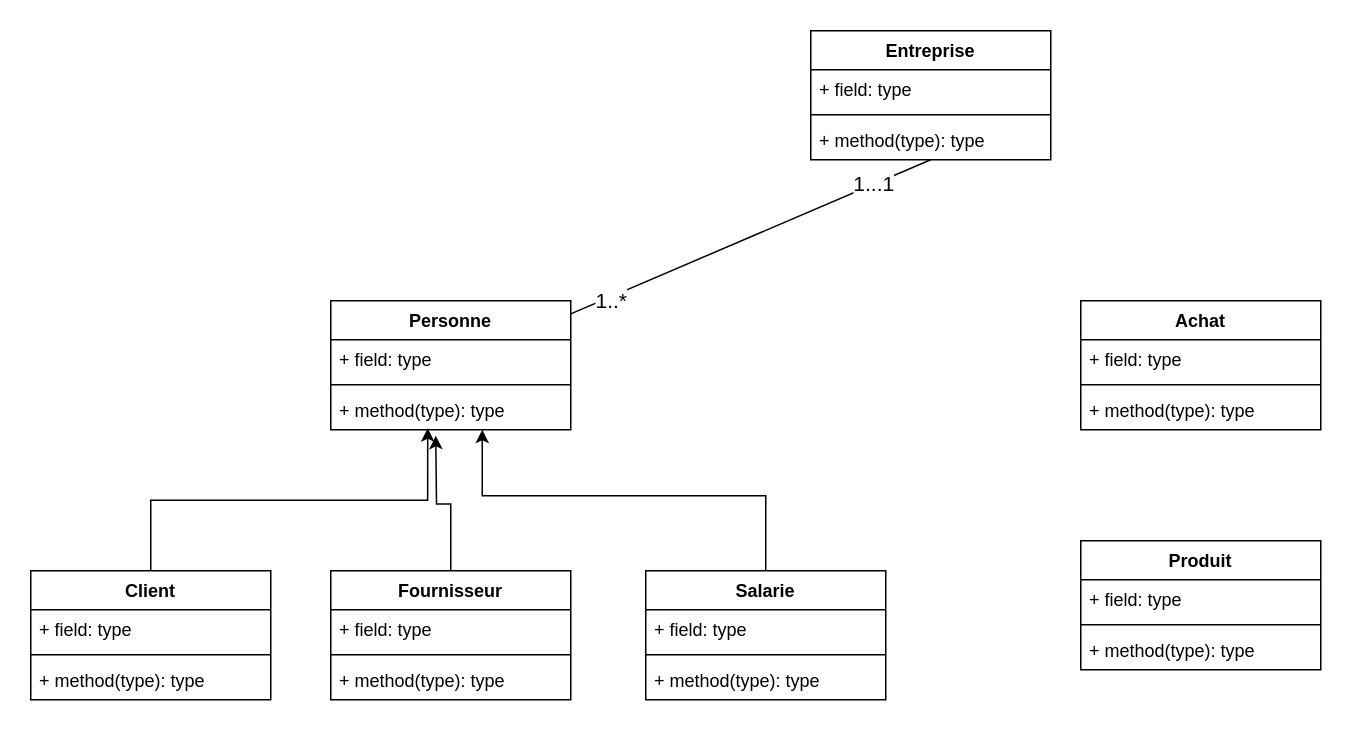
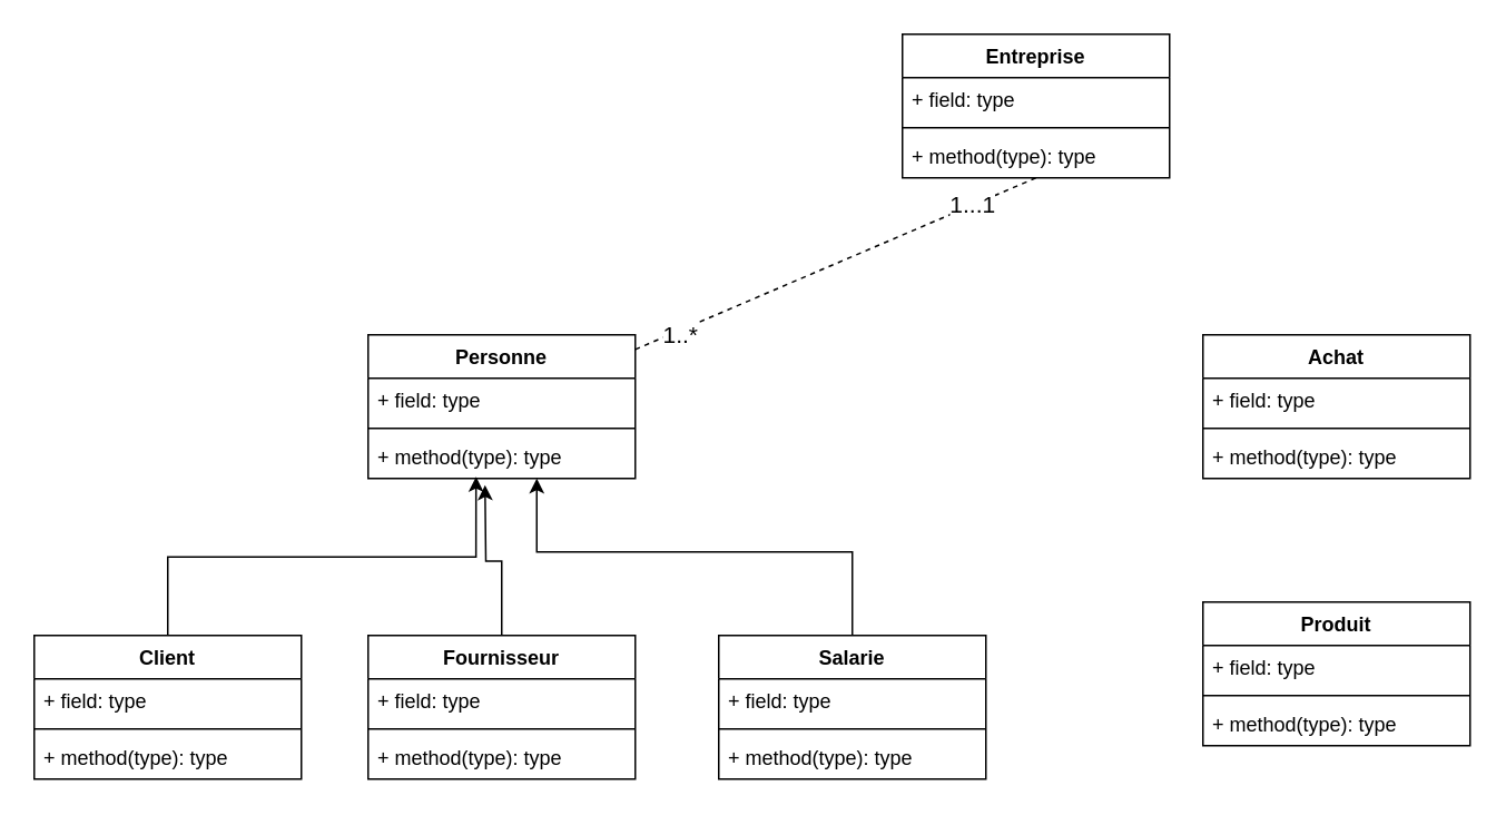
  <mxCell id="0" />
  <mxCell id="1" parent="0" />
- <mxCell id="2" style="rounded=0;orthogonalLoop=1;jettySize=auto;html=1;entryX=0.5;entryY=1;entryDx=0;entryDy=0;endArrow=none;endFill=0;" edge="1" parent="1" source="5" target="24"><mxGeometry relative="1" as="geometry" /></mxCell>
+ <mxCell id="2" style="rounded=0;orthogonalLoop=1;jettySize=auto;html=1;entryX=0.5;entryY=1;entryDx=0;entryDy=0;endArrow=none;endFill=0;dashed=1;" edge="1" parent="1" source="5" target="24"><mxGeometry relative="1" as="geometry" /></mxCell>
  <mxCell id="3" value="&lt;font style=&quot;font-size: 14px;&quot;&gt;1..*&lt;/font&gt;" style="edgeLabel;html=1;align=center;verticalAlign=middle;resizable=0;points=[];fontSize=14;" vertex="1" connectable="0" parent="2"><mxGeometry x="-0.779" y="-2" relative="1" as="geometry"><mxPoint x="-1" as="offset" /></mxGeometry></mxCell>
  <mxCell id="4" value="&lt;font style=&quot;font-size: 14px;&quot;&gt;1...1&lt;/font&gt;" style="edgeLabel;html=1;align=center;verticalAlign=middle;resizable=0;points=[];" vertex="1" connectable="0" parent="2"><mxGeometry x="0.68" y="1" relative="1" as="geometry"><mxPoint x="1" as="offset" /></mxGeometry></mxCell>
  <mxCell id="5" value="Personne" style="swimlane;fontStyle=1;align=center;verticalAlign=top;childLayout=stackLayout;horizontal=1;startSize=26;horizontalStack=0;resizeParent=1;resizeParentMax=0;resizeLast=0;collapsible=1;marginBottom=0;whiteSpace=wrap;html=1;" vertex="1" parent="1"><mxGeometry x="220" y="200" width="160" height="86" as="geometry" /></mxCell>
  <mxCell id="6" value="+ field: type" style="text;strokeColor=none;fillColor=none;align=left;verticalAlign=top;spacingLeft=4;spacingRight=4;overflow=hidden;rotatable=0;points=[[0,0.5],[1,0.5]];portConstraint=eastwest;whiteSpace=wrap;html=1;" vertex="1" parent="5"><mxGeometry y="26" width="160" height="26" as="geometry" /></mxCell>
  <mxCell id="7" value="" style="line;strokeWidth=1;fillColor=none;align=left;verticalAlign=middle;spacingTop=-1;spacingLeft=3;spacingRight=3;rotatable=0;labelPosition=right;points=[];portConstraint=eastwest;strokeColor=inherit;" vertex="1" parent="5"><mxGeometry y="52" width="160" height="8" as="geometry" /></mxCell>
  <mxCell id="8" value="+ method(type): type" style="text;strokeColor=none;fillColor=none;align=left;verticalAlign=top;spacingLeft=4;spacingRight=4;overflow=hidden;rotatable=0;points=[[0,0.5],[1,0.5]];portConstraint=eastwest;whiteSpace=wrap;html=1;" vertex="1" parent="5"><mxGeometry y="60" width="160" height="26" as="geometry" /></mxCell>
  <mxCell id="9" style="edgeStyle=orthogonalEdgeStyle;rounded=0;orthogonalLoop=1;jettySize=auto;html=1;" edge="1" parent="1" source="10" target="8"><mxGeometry relative="1" as="geometry"><mxPoint x="320" y="300" as="targetPoint" /><Array as="points"><mxPoint x="510" y="330" /><mxPoint x="321" y="330" /></Array></mxGeometry></mxCell>
  <mxCell id="10" value="Salarie" style="swimlane;fontStyle=1;align=center;verticalAlign=top;childLayout=stackLayout;horizontal=1;startSize=26;horizontalStack=0;resizeParent=1;resizeParentMax=0;resizeLast=0;collapsible=1;marginBottom=0;whiteSpace=wrap;html=1;" vertex="1" parent="1"><mxGeometry x="430" y="380" width="160" height="86" as="geometry" /></mxCell>
  <mxCell id="11" value="+ field: type" style="text;strokeColor=none;fillColor=none;align=left;verticalAlign=top;spacingLeft=4;spacingRight=4;overflow=hidden;rotatable=0;points=[[0,0.5],[1,0.5]];portConstraint=eastwest;whiteSpace=wrap;html=1;" vertex="1" parent="10"><mxGeometry y="26" width="160" height="26" as="geometry" /></mxCell>
  <mxCell id="12" value="" style="line;strokeWidth=1;fillColor=none;align=left;verticalAlign=middle;spacingTop=-1;spacingLeft=3;spacingRight=3;rotatable=0;labelPosition=right;points=[];portConstraint=eastwest;strokeColor=inherit;" vertex="1" parent="10"><mxGeometry y="52" width="160" height="8" as="geometry" /></mxCell>
  <mxCell id="13" value="+ method(type): type" style="text;strokeColor=none;fillColor=none;align=left;verticalAlign=top;spacingLeft=4;spacingRight=4;overflow=hidden;rotatable=0;points=[[0,0.5],[1,0.5]];portConstraint=eastwest;whiteSpace=wrap;html=1;" vertex="1" parent="10"><mxGeometry y="60" width="160" height="26" as="geometry" /></mxCell>
  <mxCell id="14" style="edgeStyle=orthogonalEdgeStyle;rounded=0;orthogonalLoop=1;jettySize=auto;html=1;" edge="1" parent="1" source="15"><mxGeometry relative="1" as="geometry"><mxPoint x="290" y="290" as="targetPoint" /></mxGeometry></mxCell>
  <mxCell id="15" value="Fournisseur" style="swimlane;fontStyle=1;align=center;verticalAlign=top;childLayout=stackLayout;horizontal=1;startSize=26;horizontalStack=0;resizeParent=1;resizeParentMax=0;resizeLast=0;collapsible=1;marginBottom=0;whiteSpace=wrap;html=1;" vertex="1" parent="1"><mxGeometry x="220" y="380" width="160" height="86" as="geometry" /></mxCell>
  <mxCell id="16" value="+ field: type" style="text;strokeColor=none;fillColor=none;align=left;verticalAlign=top;spacingLeft=4;spacingRight=4;overflow=hidden;rotatable=0;points=[[0,0.5],[1,0.5]];portConstraint=eastwest;whiteSpace=wrap;html=1;" vertex="1" parent="15"><mxGeometry y="26" width="160" height="26" as="geometry" /></mxCell>
  <mxCell id="17" value="" style="line;strokeWidth=1;fillColor=none;align=left;verticalAlign=middle;spacingTop=-1;spacingLeft=3;spacingRight=3;rotatable=0;labelPosition=right;points=[];portConstraint=eastwest;strokeColor=inherit;" vertex="1" parent="15"><mxGeometry y="52" width="160" height="8" as="geometry" /></mxCell>
  <mxCell id="18" value="+ method(type): type" style="text;strokeColor=none;fillColor=none;align=left;verticalAlign=top;spacingLeft=4;spacingRight=4;overflow=hidden;rotatable=0;points=[[0,0.5],[1,0.5]];portConstraint=eastwest;whiteSpace=wrap;html=1;" vertex="1" parent="15"><mxGeometry y="60" width="160" height="26" as="geometry" /></mxCell>
  <mxCell id="19" style="edgeStyle=orthogonalEdgeStyle;rounded=0;orthogonalLoop=1;jettySize=auto;html=1;entryX=0.404;entryY=0.962;entryDx=0;entryDy=0;entryPerimeter=0;" edge="1" parent="1" source="20" target="8"><mxGeometry relative="1" as="geometry"><mxPoint x="140" y="280" as="targetPoint" /></mxGeometry></mxCell>
  <mxCell id="20" value="Client" style="swimlane;fontStyle=1;align=center;verticalAlign=top;childLayout=stackLayout;horizontal=1;startSize=26;horizontalStack=0;resizeParent=1;resizeParentMax=0;resizeLast=0;collapsible=1;marginBottom=0;whiteSpace=wrap;html=1;" vertex="1" parent="1"><mxGeometry x="20" y="380" width="160" height="86" as="geometry" /></mxCell>
  <mxCell id="21" value="+ field: type" style="text;strokeColor=none;fillColor=none;align=left;verticalAlign=top;spacingLeft=4;spacingRight=4;overflow=hidden;rotatable=0;points=[[0,0.5],[1,0.5]];portConstraint=eastwest;whiteSpace=wrap;html=1;" vertex="1" parent="20"><mxGeometry y="26" width="160" height="26" as="geometry" /></mxCell>
  <mxCell id="22" value="" style="line;strokeWidth=1;fillColor=none;align=left;verticalAlign=middle;spacingTop=-1;spacingLeft=3;spacingRight=3;rotatable=0;labelPosition=right;points=[];portConstraint=eastwest;strokeColor=inherit;" vertex="1" parent="20"><mxGeometry y="52" width="160" height="8" as="geometry" /></mxCell>
  <mxCell id="23" value="+ method(type): type" style="text;strokeColor=none;fillColor=none;align=left;verticalAlign=top;spacingLeft=4;spacingRight=4;overflow=hidden;rotatable=0;points=[[0,0.5],[1,0.5]];portConstraint=eastwest;whiteSpace=wrap;html=1;" vertex="1" parent="20"><mxGeometry y="60" width="160" height="26" as="geometry" /></mxCell>
  <mxCell id="24" value="Entreprise" style="swimlane;fontStyle=1;align=center;verticalAlign=top;childLayout=stackLayout;horizontal=1;startSize=26;horizontalStack=0;resizeParent=1;resizeParentMax=0;resizeLast=0;collapsible=1;marginBottom=0;whiteSpace=wrap;html=1;" vertex="1" parent="1"><mxGeometry x="540" y="20" width="160" height="86" as="geometry" /></mxCell>
  <mxCell id="25" value="+ field: type" style="text;strokeColor=none;fillColor=none;align=left;verticalAlign=top;spacingLeft=4;spacingRight=4;overflow=hidden;rotatable=0;points=[[0,0.5],[1,0.5]];portConstraint=eastwest;whiteSpace=wrap;html=1;" vertex="1" parent="24"><mxGeometry y="26" width="160" height="26" as="geometry" /></mxCell>
  <mxCell id="26" value="" style="line;strokeWidth=1;fillColor=none;align=left;verticalAlign=middle;spacingTop=-1;spacingLeft=3;spacingRight=3;rotatable=0;labelPosition=right;points=[];portConstraint=eastwest;strokeColor=inherit;" vertex="1" parent="24"><mxGeometry y="52" width="160" height="8" as="geometry" /></mxCell>
  <mxCell id="27" value="+ method(type): type" style="text;strokeColor=none;fillColor=none;align=left;verticalAlign=top;spacingLeft=4;spacingRight=4;overflow=hidden;rotatable=0;points=[[0,0.5],[1,0.5]];portConstraint=eastwest;whiteSpace=wrap;html=1;" vertex="1" parent="24"><mxGeometry y="60" width="160" height="26" as="geometry" /></mxCell>
  <mxCell id="28" value="Produit" style="swimlane;fontStyle=1;align=center;verticalAlign=top;childLayout=stackLayout;horizontal=1;startSize=26;horizontalStack=0;resizeParent=1;resizeParentMax=0;resizeLast=0;collapsible=1;marginBottom=0;whiteSpace=wrap;html=1;" vertex="1" parent="1"><mxGeometry x="720" y="360" width="160" height="86" as="geometry" /></mxCell>
  <mxCell id="29" value="+ field: type" style="text;strokeColor=none;fillColor=none;align=left;verticalAlign=top;spacingLeft=4;spacingRight=4;overflow=hidden;rotatable=0;points=[[0,0.5],[1,0.5]];portConstraint=eastwest;whiteSpace=wrap;html=1;" vertex="1" parent="28"><mxGeometry y="26" width="160" height="26" as="geometry" /></mxCell>
  <mxCell id="30" value="" style="line;strokeWidth=1;fillColor=none;align=left;verticalAlign=middle;spacingTop=-1;spacingLeft=3;spacingRight=3;rotatable=0;labelPosition=right;points=[];portConstraint=eastwest;strokeColor=inherit;" vertex="1" parent="28"><mxGeometry y="52" width="160" height="8" as="geometry" /></mxCell>
  <mxCell id="31" value="+ method(type): type" style="text;strokeColor=none;fillColor=none;align=left;verticalAlign=top;spacingLeft=4;spacingRight=4;overflow=hidden;rotatable=0;points=[[0,0.5],[1,0.5]];portConstraint=eastwest;whiteSpace=wrap;html=1;" vertex="1" parent="28"><mxGeometry y="60" width="160" height="26" as="geometry" /></mxCell>
  <mxCell id="32" value="Achat" style="swimlane;fontStyle=1;align=center;verticalAlign=top;childLayout=stackLayout;horizontal=1;startSize=26;horizontalStack=0;resizeParent=1;resizeParentMax=0;resizeLast=0;collapsible=1;marginBottom=0;whiteSpace=wrap;html=1;" vertex="1" parent="1"><mxGeometry x="720" y="200" width="160" height="86" as="geometry" /></mxCell>
  <mxCell id="33" value="+ field: type" style="text;strokeColor=none;fillColor=none;align=left;verticalAlign=top;spacingLeft=4;spacingRight=4;overflow=hidden;rotatable=0;points=[[0,0.5],[1,0.5]];portConstraint=eastwest;whiteSpace=wrap;html=1;" vertex="1" parent="32"><mxGeometry y="26" width="160" height="26" as="geometry" /></mxCell>
  <mxCell id="34" value="" style="line;strokeWidth=1;fillColor=none;align=left;verticalAlign=middle;spacingTop=-1;spacingLeft=3;spacingRight=3;rotatable=0;labelPosition=right;points=[];portConstraint=eastwest;strokeColor=inherit;" vertex="1" parent="32"><mxGeometry y="52" width="160" height="8" as="geometry" /></mxCell>
  <mxCell id="35" value="+ method(type): type" style="text;strokeColor=none;fillColor=none;align=left;verticalAlign=top;spacingLeft=4;spacingRight=4;overflow=hidden;rotatable=0;points=[[0,0.5],[1,0.5]];portConstraint=eastwest;whiteSpace=wrap;html=1;" vertex="1" parent="32"><mxGeometry y="60" width="160" height="26" as="geometry" /></mxCell>
